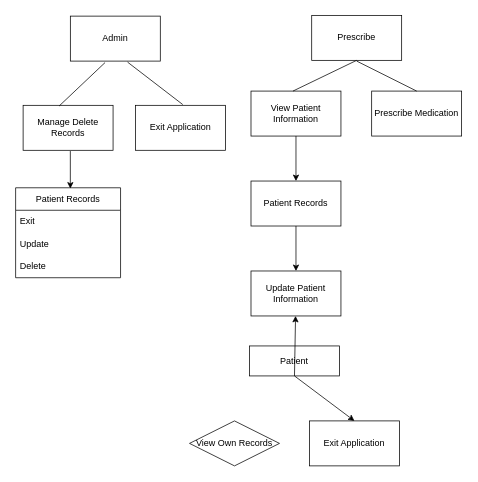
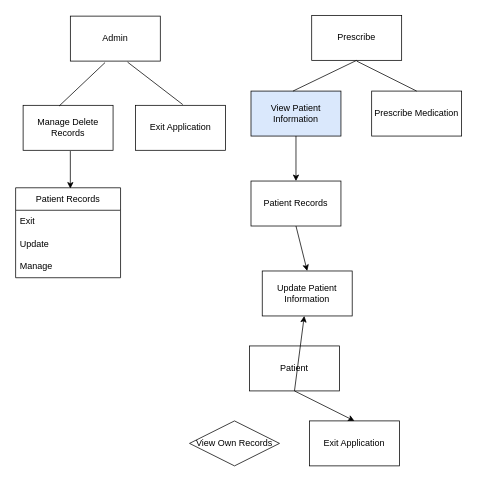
  <mxCell id="0" />
  <mxCell id="1" parent="0" />
  <mxCell id="2" value="Admin" style="rounded=0;whiteSpace=wrap;html=1;" vertex="1" parent="1"><mxGeometry x="93" y="21" width="120" height="60" as="geometry" /></mxCell>
  <mxCell id="3" value="Exit Application" style="rounded=0;whiteSpace=wrap;html=1;" vertex="1" parent="1"><mxGeometry x="180" y="140" width="120" height="60" as="geometry" /></mxCell>
  <mxCell id="4" value="Manage Delete Records" style="rounded=0;whiteSpace=wrap;html=1;" vertex="1" parent="1"><mxGeometry x="30" y="140" width="120" height="60" as="geometry" /></mxCell>
  <mxCell id="5" value="Patient Records" style="swimlane;fontStyle=0;childLayout=stackLayout;horizontal=1;startSize=30;horizontalStack=0;resizeParent=1;resizeParentMax=0;resizeLast=0;collapsible=1;marginBottom=0;whiteSpace=wrap;html=1;" vertex="1" parent="1"><mxGeometry x="20" y="250" width="140" height="120" as="geometry" /></mxCell>
  <mxCell id="6" value="Exit" style="text;strokeColor=none;fillColor=none;align=left;verticalAlign=middle;spacingLeft=4;spacingRight=4;overflow=hidden;points=[[0,0.5],[1,0.5]];portConstraint=eastwest;rotatable=0;whiteSpace=wrap;html=1;" vertex="1" parent="5"><mxGeometry y="30" width="140" height="30" as="geometry" /></mxCell>
  <mxCell id="7" value="Update" style="text;strokeColor=none;fillColor=none;align=left;verticalAlign=middle;spacingLeft=4;spacingRight=4;overflow=hidden;points=[[0,0.5],[1,0.5]];portConstraint=eastwest;rotatable=0;whiteSpace=wrap;html=1;" vertex="1" parent="5"><mxGeometry y="60" width="140" height="30" as="geometry" /></mxCell>
- <mxCell id="8" value="Delete" style="text;strokeColor=none;fillColor=none;align=left;verticalAlign=middle;spacingLeft=4;spacingRight=4;overflow=hidden;points=[[0,0.5],[1,0.5]];portConstraint=eastwest;rotatable=0;whiteSpace=wrap;html=1;" vertex="1" parent="5"><mxGeometry y="90" width="140" height="30" as="geometry" /></mxCell>
+ <mxCell id="8" value="Manage" style="text;strokeColor=none;fillColor=none;align=left;verticalAlign=middle;spacingLeft=4;spacingRight=4;overflow=hidden;points=[[0,0.5],[1,0.5]];portConstraint=eastwest;rotatable=0;whiteSpace=wrap;html=1;" vertex="1" parent="5"><mxGeometry y="90" width="140" height="30" as="geometry" /></mxCell>
  <mxCell id="9" value="" style="endArrow=none;html=1;rounded=0;entryX=0.386;entryY=1.033;entryDx=0;entryDy=0;entryPerimeter=0;" edge="1" parent="1" target="2"><mxGeometry width="50" height="50" relative="1" as="geometry"><mxPoint x="78" y="141" as="sourcePoint" /><mxPoint x="128" y="91" as="targetPoint" /></mxGeometry></mxCell>
  <mxCell id="10" value="" style="endArrow=none;html=1;rounded=0;entryX=0.636;entryY=1.056;entryDx=0;entryDy=0;entryPerimeter=0;" edge="1" parent="1"><mxGeometry width="50" height="50" relative="1" as="geometry"><mxPoint x="243" y="139" as="sourcePoint" /><mxPoint x="169.32" y="82.36" as="targetPoint" /></mxGeometry></mxCell>
  <mxCell id="11" value="" style="endArrow=classic;html=1;rounded=0;exitX=0.5;exitY=1;exitDx=0;exitDy=0;entryX=0.5;entryY=0;entryDx=0;entryDy=0;" edge="1" parent="1"><mxGeometry width="50" height="50" relative="1" as="geometry"><mxPoint x="93" y="201" as="sourcePoint" /><mxPoint x="93" y="251" as="targetPoint" /></mxGeometry></mxCell>
  <mxCell id="12" value="Prescribe" style="rounded=0;whiteSpace=wrap;html=1;" vertex="1" parent="1"><mxGeometry x="415" y="20" width="120" height="60" as="geometry" /></mxCell>
  <mxCell id="13" value="Prescribe Medication" style="rounded=0;whiteSpace=wrap;html=1;" vertex="1" parent="1"><mxGeometry x="495" y="121" width="120" height="60" as="geometry" /></mxCell>
- <mxCell id="14" value="View Patient Information" style="rounded=0;whiteSpace=wrap;html=1;" vertex="1" parent="1"><mxGeometry x="334" y="121" width="120" height="60" as="geometry" /></mxCell>
+ <mxCell id="14" value="View Patient Information" style="rounded=0;whiteSpace=wrap;html=1;fillColor=#dae8fc;" vertex="1" parent="1"><mxGeometry x="334" y="121" width="120" height="60" as="geometry" /></mxCell>
  <mxCell id="15" value="Patient Records" style="rounded=0;whiteSpace=wrap;html=1;" vertex="1" parent="1"><mxGeometry x="334" y="241" width="120" height="60" as="geometry" /></mxCell>
- <mxCell id="16" value="Update Patient Information" style="rounded=0;whiteSpace=wrap;html=1;" vertex="1" parent="1"><mxGeometry x="334" y="361" width="120" height="60" as="geometry" /></mxCell>
+ <mxCell id="16" value="Update Patient Information" style="rounded=0;whiteSpace=wrap;html=1;" vertex="1" parent="1"><mxGeometry x="349" y="361" width="120" height="60" as="geometry" /></mxCell>
  <mxCell id="17" value="" style="endArrow=none;html=1;rounded=0;entryX=0.5;entryY=1;entryDx=0;entryDy=0;" edge="1" parent="1" target="12"><mxGeometry width="50" height="50" relative="1" as="geometry"><mxPoint x="390" y="121" as="sourcePoint" /><mxPoint x="440" y="71" as="targetPoint" /></mxGeometry></mxCell>
  <mxCell id="18" value="" style="endArrow=none;html=1;rounded=0;" edge="1" parent="1"><mxGeometry width="50" height="50" relative="1" as="geometry"><mxPoint x="555" y="121" as="sourcePoint" /><mxPoint x="475" y="81" as="targetPoint" /></mxGeometry></mxCell>
  <mxCell id="19" value="" style="endArrow=classic;html=1;rounded=0;exitX=0.5;exitY=1;exitDx=0;exitDy=0;entryX=0.5;entryY=0;entryDx=0;entryDy=0;" edge="1" parent="1" source="14" target="15"><mxGeometry width="50" height="50" relative="1" as="geometry"><mxPoint x="455" y="241" as="sourcePoint" /><mxPoint x="505" y="191" as="targetPoint" /></mxGeometry></mxCell>
  <mxCell id="20" value="" style="endArrow=classic;html=1;rounded=0;entryX=0.5;entryY=0;entryDx=0;entryDy=0;exitX=0.5;exitY=1;exitDx=0;exitDy=0;" edge="1" parent="1" source="15" target="16"><mxGeometry width="50" height="50" relative="1" as="geometry"><mxPoint x="390" y="301" as="sourcePoint" /><mxPoint x="440" y="251" as="targetPoint" /></mxGeometry></mxCell>
- <mxCell id="21" value="Patient" style="rounded=0;whiteSpace=wrap;html=1;" vertex="1" parent="1"><mxGeometry x="332" y="461" width="120" height="40" as="geometry" /></mxCell>
+ <mxCell id="21" value="Patient" style="rounded=0;whiteSpace=wrap;html=1;" vertex="1" parent="1"><mxGeometry x="332" y="461" width="120" height="60" as="geometry" /></mxCell>
  <mxCell id="22" value="View Own Records" style="rhombus;whiteSpace=wrap;html=1;" vertex="1" parent="1"><mxGeometry x="252" y="561" width="120" height="60" as="geometry" /></mxCell>
  <mxCell id="23" value="Exit Application" style="rounded=0;whiteSpace=wrap;html=1;" vertex="1" parent="1"><mxGeometry x="412" y="561" width="120" height="60" as="geometry" /></mxCell>
  <mxCell id="24" value="" style="endArrow=classic;html=1;rounded=0;entryX=0.5;entryY=0;entryDx=0;entryDy=0;exitX=0.5;exitY=1;exitDx=0;exitDy=0;" edge="1" parent="1" source="21" target="23"><mxGeometry width="50" height="50" relative="1" as="geometry"><mxPoint x="342" y="581" as="sourcePoint" /><mxPoint x="392" y="531" as="targetPoint" /></mxGeometry></mxCell>
  <mxCell id="25" value="" style="endArrow=classic;html=1;rounded=0;exitX=0.5;exitY=1;exitDx=0;exitDy=0;" edge="1" parent="1" source="21" target="16"><mxGeometry width="50" height="50" relative="1" as="geometry"><mxPoint x="402" y="541" as="sourcePoint" /><mxPoint x="482" y="571" as="targetPoint" /></mxGeometry></mxCell>
